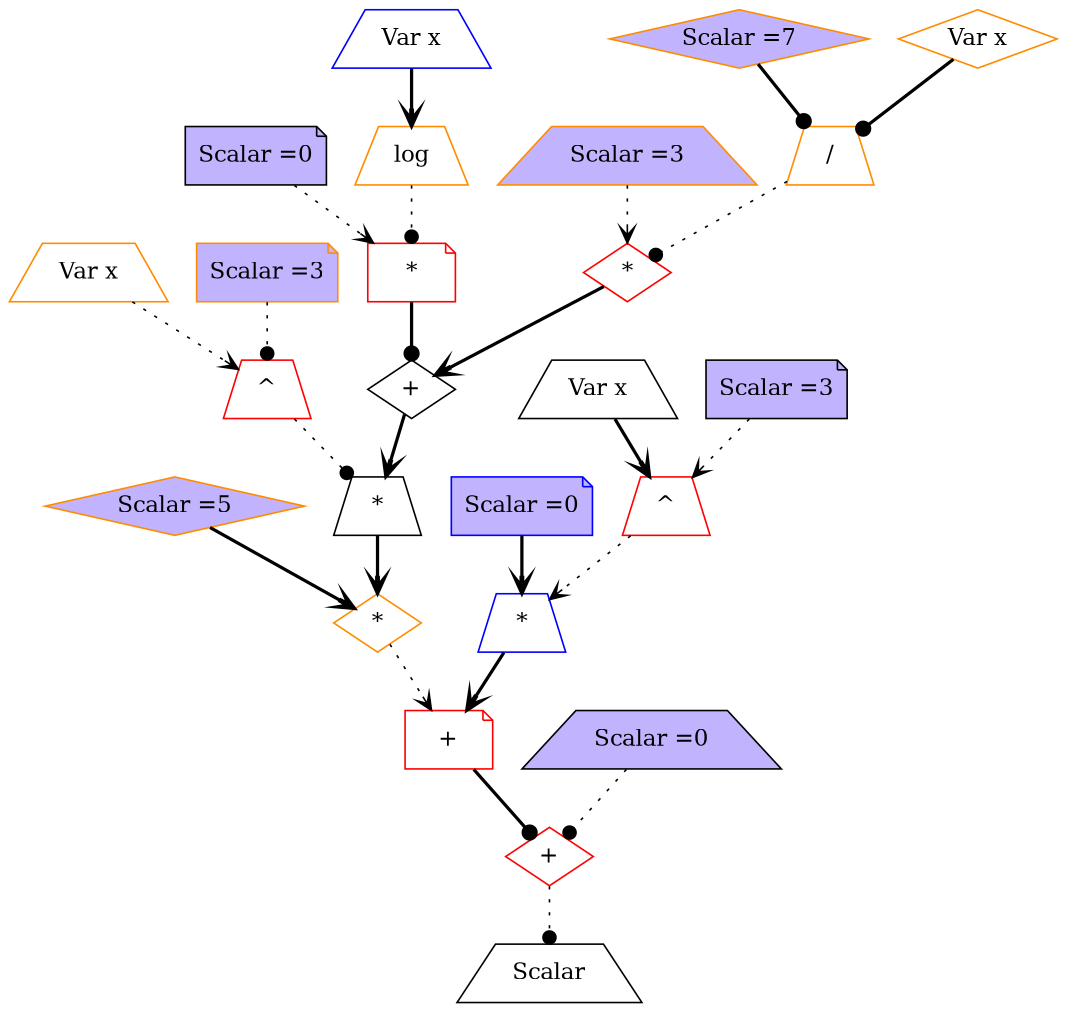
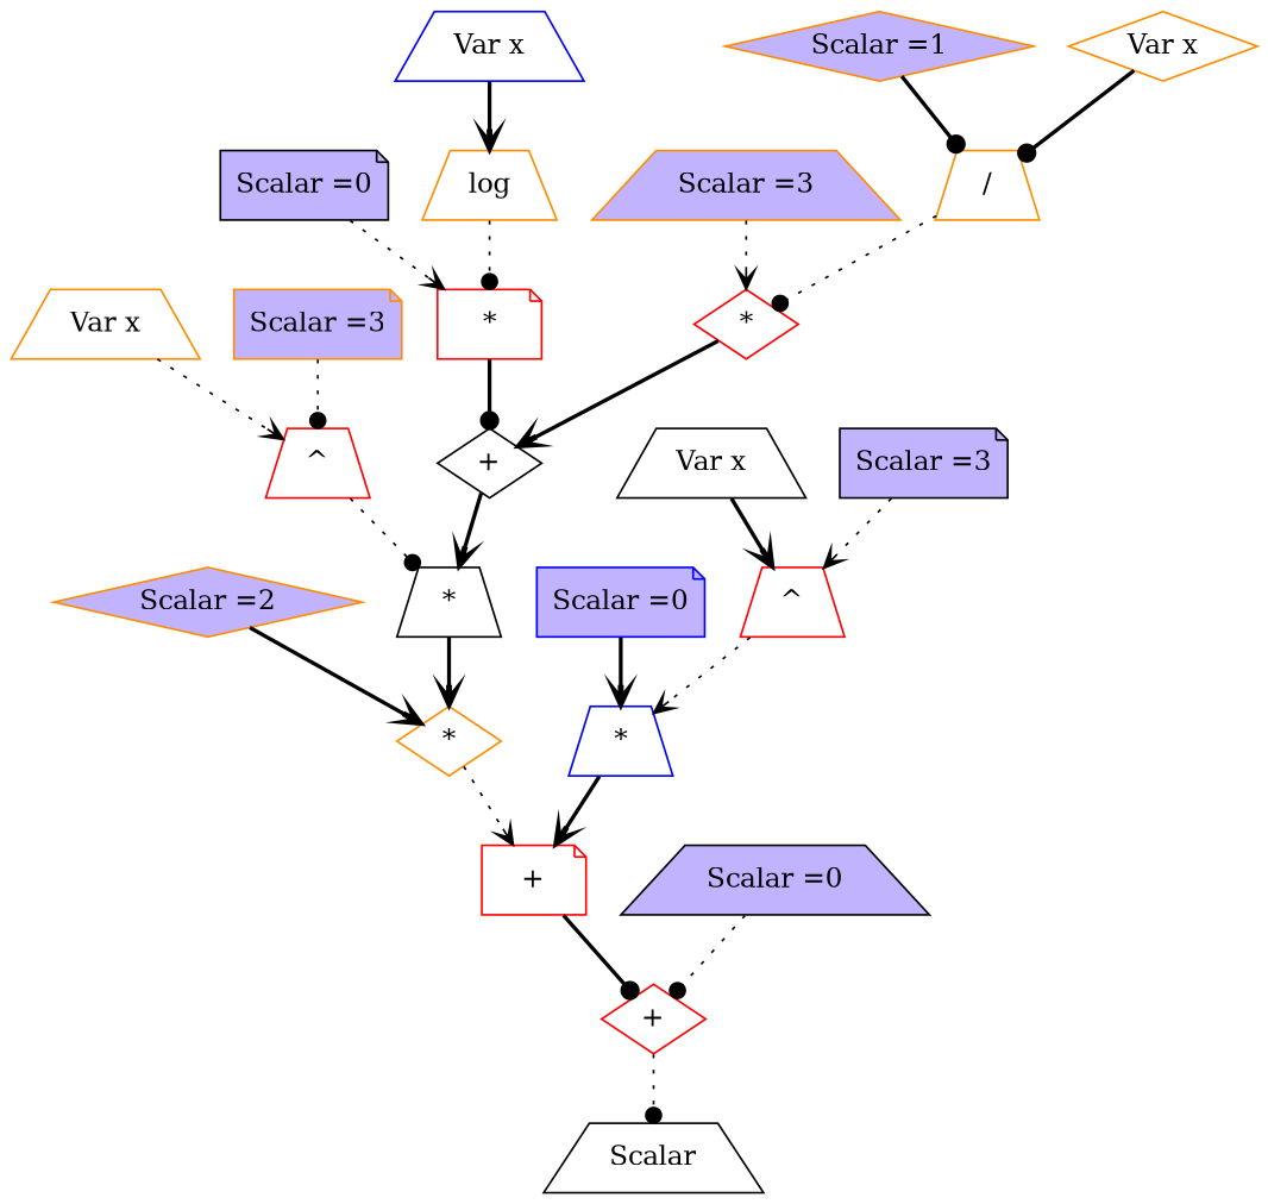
  digraph {
    node [color=darkorange shape=trapezium]
    edge [arrowhead=vee style=dotted]
    n1 [color=red label="+" shape=diamond]
    n2 [color=black label=Scalar]
    n3 [color=red label="+" shape=note]
    n4 [label="*" shape=diamond]
-   n5 [fillcolor=".7 .3 1.0" label="Scalar =5" shape=diamond style=filled]
+   n5 [fillcolor=".7 .3 1.0" label="Scalar =2" shape=diamond style=filled]
    n6 [color=black label="*"]
    n7 [color=red label="^"]
    n8 [label="Var x"]
    n9 [fillcolor=".7 .3 1.0" label="Scalar =3" shape=note style=filled]
    n10 [color=black label="+" shape=diamond]
    n11 [color=red label="*" shape=note]
    n12 [color=black fillcolor=".7 .3 1.0" label="Scalar =0" shape=note style=filled]
    n13 [label=log]
    n14 [color=blue label="Var x"]
    n15 [color=red label="*" shape=diamond]
    n16 [fillcolor=".7 .3 1.0" label="Scalar =3" style=filled]
    n17 [label="/"]
-   n18 [fillcolor=".7 .3 1.0" label="Scalar =7" shape=diamond style=filled]
+   n18 [fillcolor=".7 .3 1.0" label="Scalar =1" shape=diamond style=filled]
    n19 [label="Var x" shape=diamond]
    n20 [color=blue label="*"]
    n21 [color=blue fillcolor=".7 .3 1.0" label="Scalar =0" shape=note style=filled]
    n22 [color=red label="^"]
    n23 [color=black label="Var x"]
    n24 [color=black fillcolor=".7 .3 1.0" label="Scalar =3" shape=note style=filled]
    n25 [color=black fillcolor=".7 .3 1.0" label="Scalar =0" style=filled]
    n1 -> n2 [arrowhead=dot]
    n3 -> n1 [arrowhead=dot style=bold]
    n4 -> n3
    n5 -> n4 [style=bold]
    n6 -> n4 [style=bold]
    n7 -> n6 [arrowhead=dot]
    n8 -> n7
    n9 -> n7 [arrowhead=dot]
    n10 -> n6 [style=bold]
    n11 -> n10 [arrowhead=dot style=bold]
    n12 -> n11
    n13 -> n11 [arrowhead=dot]
    n14 -> n13 [style=bold]
    n15 -> n10 [style=bold]
    n16 -> n15
    n17 -> n15 [arrowhead=dot]
    n18 -> n17 [arrowhead=dot style=bold]
    n19 -> n17 [arrowhead=dot style=bold]
    n20 -> n3 [style=bold]
    n21 -> n20 [style=bold]
    n22 -> n20
    n23 -> n22 [style=bold]
    n24 -> n22
    n25 -> n1 [arrowhead=dot]
  }
